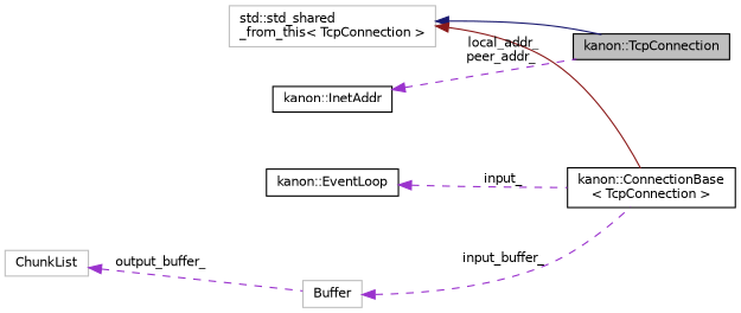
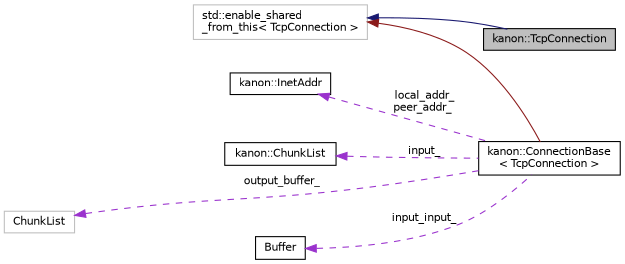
  digraph {
    rankdir=LR
    node [color=black fontname=Helvetica fontsize=10 shape=record]
    edge [color=darkorchid3 dir=back fontname=Helvetica fontsize=10 labelfontname=Helvetica labelfontsize=10 style=dashed]
    n1 [fillcolor=grey75 fontcolor=black height=0.2 label="kanon::TcpConnection" style=filled width=0.4]
    n2 [height=0.2 label="kanon::ConnectionBase\l\< TcpConnection \>" width=0.4]
-   n3 [height=0.2 label="kanon::EventLoop" width=0.4]
-   n4 [color=grey75 height=0.2 label="std::std_shared\l_from_this\< TcpConnection  \>" width=0.4]
+   n3 [height=0.2 label="kanon::ChunkList" width=0.4]
+   n4 [color=grey75 height=0.2 label="std::enable_shared\l_from_this\< TcpConnection  \>" width=0.4]
    n5 [color=grey75 height=0.2 label=ChunkList width=0.4]
-   n6 [color=grey75 height=0.2 label=Buffer width=0.4]
+   n6 [height=0.2 label=Buffer width=0.4]
    n7 [height=0.2 label="kanon::InetAddr" width=0.4]
    n3 -> n2 [label=" input_"]
    n4 -> n1 [color=midnightblue style=solid]
    n4 -> n2 [color=firebrick4 style=solid]
-   n5 -> n6 [label=" output_buffer_"]
-   n6 -> n2 [label=" input_buffer_"]
-   n7 -> n1 [label=" local_addr_\npeer_addr_"]
+   n5 -> n2 [label=" output_buffer_"]
+   n6 -> n2 [label=" input_input_"]
+   n7 -> n2 [label=" local_addr_\npeer_addr_"]
  }
